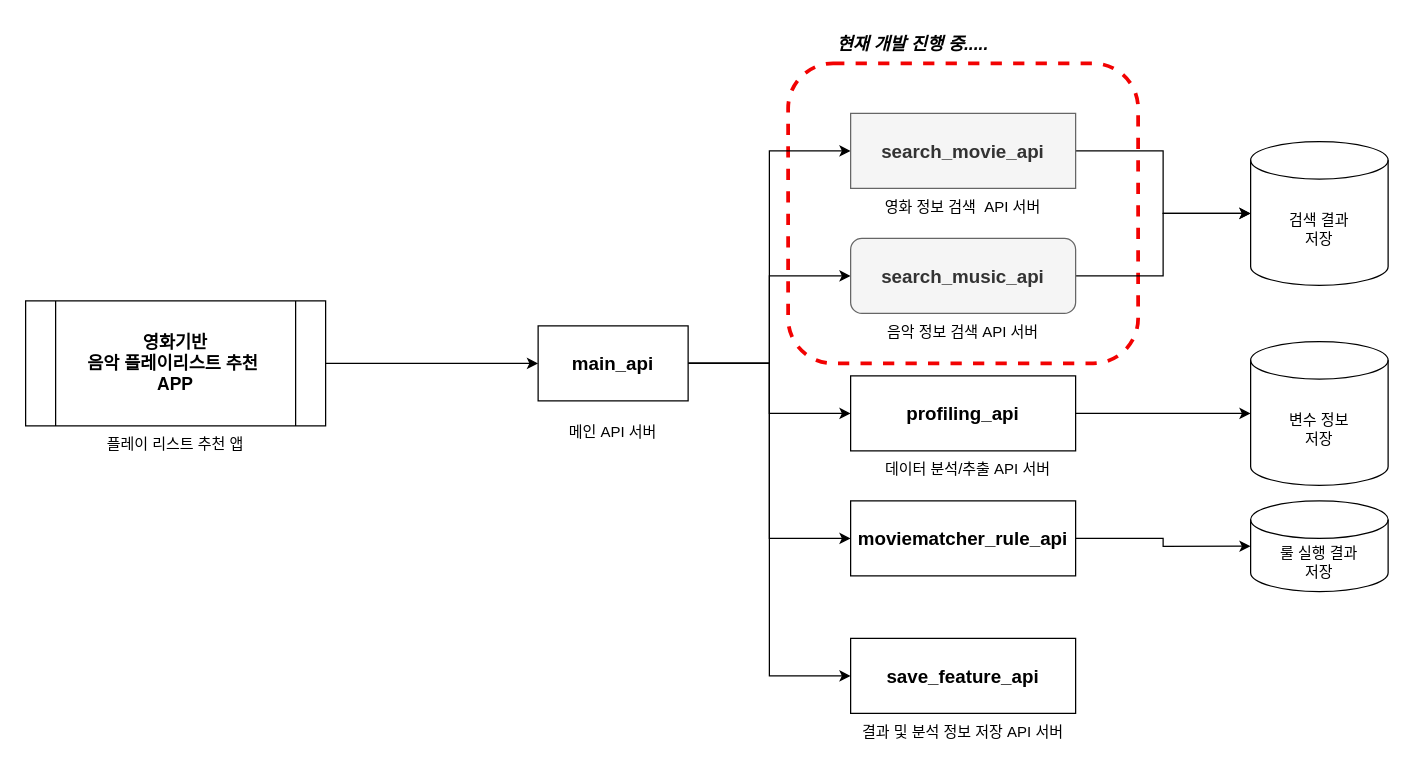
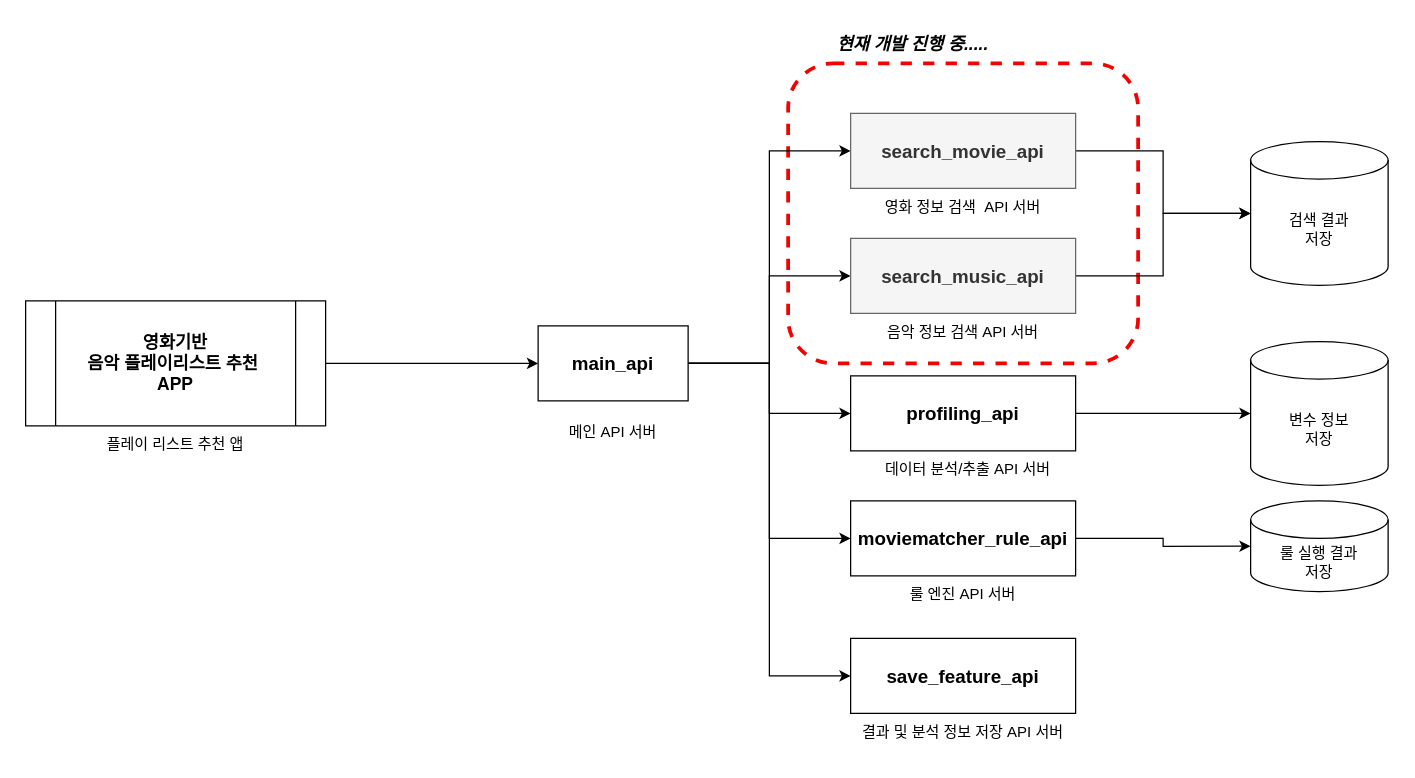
  <mxCell id="0" />
  <mxCell id="1" parent="0" />
  <mxCell id="2" value="" style="rounded=1;whiteSpace=wrap;html=1;dashed=1;strokeWidth=3;strokeColor=#f20202;" vertex="1" parent="1"><mxGeometry x="630" y="50" width="280" height="240" as="geometry" /></mxCell>
  <mxCell id="3" style="edgeStyle=orthogonalEdgeStyle;rounded=0;orthogonalLoop=1;jettySize=auto;html=1;entryX=0;entryY=0.5;entryDx=0;entryDy=0;" edge="1" parent="1" source="8" target="10"><mxGeometry relative="1" as="geometry" /></mxCell>
  <mxCell id="4" style="edgeStyle=orthogonalEdgeStyle;rounded=0;orthogonalLoop=1;jettySize=auto;html=1;entryX=0;entryY=0.5;entryDx=0;entryDy=0;" edge="1" parent="1" source="8" target="12"><mxGeometry relative="1" as="geometry" /></mxCell>
  <mxCell id="5" style="edgeStyle=orthogonalEdgeStyle;rounded=0;orthogonalLoop=1;jettySize=auto;html=1;entryX=0;entryY=0.5;entryDx=0;entryDy=0;" edge="1" parent="1" source="8" target="14"><mxGeometry relative="1" as="geometry" /></mxCell>
  <mxCell id="6" style="edgeStyle=orthogonalEdgeStyle;rounded=0;orthogonalLoop=1;jettySize=auto;html=1;entryX=0;entryY=0.5;entryDx=0;entryDy=0;" edge="1" parent="1" source="8" target="16"><mxGeometry relative="1" as="geometry" /></mxCell>
  <mxCell id="7" style="edgeStyle=orthogonalEdgeStyle;rounded=0;orthogonalLoop=1;jettySize=auto;html=1;entryX=0;entryY=0.5;entryDx=0;entryDy=0;" edge="1" parent="1" source="8" target="17"><mxGeometry relative="1" as="geometry" /></mxCell>
  <mxCell id="8" value="main_api" style="rounded=0;whiteSpace=wrap;html=1;fontStyle=1;fontSize=15;" vertex="1" parent="1"><mxGeometry x="430" y="260" width="120" height="60" as="geometry" /></mxCell>
  <mxCell id="9" style="edgeStyle=orthogonalEdgeStyle;rounded=0;orthogonalLoop=1;jettySize=auto;html=1;entryX=0;entryY=0.5;entryDx=0;entryDy=0;entryPerimeter=0;" edge="1" parent="1" source="10" target="28"><mxGeometry relative="1" as="geometry" /></mxCell>
  <mxCell id="10" value="search_movie_api" style="rounded=0;whiteSpace=wrap;html=1;fontStyle=1;fontSize=15;fillColor=#f5f5f5;fontColor=#333333;strokeColor=#666666;" vertex="1" parent="1"><mxGeometry x="680" y="90" width="180" height="60" as="geometry" /></mxCell>
  <mxCell id="11" style="edgeStyle=orthogonalEdgeStyle;rounded=0;orthogonalLoop=1;jettySize=auto;html=1;entryX=0;entryY=0.5;entryDx=0;entryDy=0;entryPerimeter=0;" edge="1" parent="1" source="12" target="28"><mxGeometry relative="1" as="geometry" /></mxCell>
- <mxCell id="12" value="search_music_api" style="whiteSpace=wrap;html=1;fontStyle=1;fontSize=15;fillColor=#f5f5f5;fontColor=#333333;strokeColor=#666666;rounded=1;" vertex="1" parent="1"><mxGeometry x="680" y="190" width="180" height="60" as="geometry" /></mxCell>
+ <mxCell id="12" value="search_music_api" style="rounded=0;whiteSpace=wrap;html=1;fontStyle=1;fontSize=15;fillColor=#f5f5f5;fontColor=#333333;strokeColor=#666666;" vertex="1" parent="1"><mxGeometry x="680" y="190" width="180" height="60" as="geometry" /></mxCell>
  <mxCell id="13" style="edgeStyle=orthogonalEdgeStyle;rounded=0;orthogonalLoop=1;jettySize=auto;html=1;entryX=0;entryY=0.5;entryDx=0;entryDy=0;entryPerimeter=0;" edge="1" parent="1" source="14" target="29"><mxGeometry relative="1" as="geometry" /></mxCell>
  <mxCell id="14" value="profiling_api" style="rounded=0;whiteSpace=wrap;html=1;fontStyle=1;fontSize=15;" vertex="1" parent="1"><mxGeometry x="680" y="300" width="180" height="60" as="geometry" /></mxCell>
  <mxCell id="15" style="edgeStyle=orthogonalEdgeStyle;rounded=0;orthogonalLoop=1;jettySize=auto;html=1;entryX=0;entryY=0.5;entryDx=0;entryDy=0;entryPerimeter=0;" edge="1" parent="1" source="16" target="30"><mxGeometry relative="1" as="geometry" /></mxCell>
  <mxCell id="16" value="moviematcher_rule_api" style="rounded=0;whiteSpace=wrap;html=1;fontStyle=1;fontSize=15;" vertex="1" parent="1"><mxGeometry x="680" y="400" width="180" height="60" as="geometry" /></mxCell>
  <mxCell id="17" value="save_feature_api" style="rounded=0;whiteSpace=wrap;html=1;fontStyle=1;fontSize=15;" vertex="1" parent="1"><mxGeometry x="680" y="510" width="180" height="60" as="geometry" /></mxCell>
  <mxCell id="18" value="메인 API 서버" style="text;html=1;strokeColor=none;fillColor=none;align=center;verticalAlign=middle;whiteSpace=wrap;rounded=0;" vertex="1" parent="1"><mxGeometry x="400" y="330" width="180" height="30" as="geometry" /></mxCell>
  <mxCell id="19" value="영화 정보 검색&amp;nbsp; API 서버" style="text;html=1;strokeColor=none;fillColor=none;align=center;verticalAlign=middle;whiteSpace=wrap;rounded=0;" vertex="1" parent="1"><mxGeometry x="680" y="150" width="180" height="30" as="geometry" /></mxCell>
  <mxCell id="20" value="음악 정보 검색 API 서버" style="text;html=1;strokeColor=none;fillColor=none;align=center;verticalAlign=middle;whiteSpace=wrap;rounded=0;" vertex="1" parent="1"><mxGeometry x="680" y="250" width="180" height="30" as="geometry" /></mxCell>
  <mxCell id="21" value="데이터 분석/추출 API 서버" style="text;html=1;strokeColor=none;fillColor=none;align=center;verticalAlign=middle;whiteSpace=wrap;rounded=0;" vertex="1" parent="1"><mxGeometry x="684" y="360" width="180" height="30" as="geometry" /></mxCell>
+ <mxCell id="22" value="룰 엔진 API 서버" style="text;html=1;strokeColor=none;fillColor=none;align=center;verticalAlign=middle;whiteSpace=wrap;rounded=0;" vertex="1" parent="1"><mxGeometry x="680" y="460" width="180" height="30" as="geometry" /></mxCell>
  <mxCell id="23" value="결과 및 분석 정보 저장 API 서버" style="text;html=1;strokeColor=none;fillColor=none;align=center;verticalAlign=middle;whiteSpace=wrap;rounded=0;" vertex="1" parent="1"><mxGeometry x="680" y="570" width="180" height="30" as="geometry" /></mxCell>
  <mxCell id="24" style="edgeStyle=orthogonalEdgeStyle;rounded=0;orthogonalLoop=1;jettySize=auto;html=1;entryX=0;entryY=0.5;entryDx=0;entryDy=0;" edge="1" parent="1" source="25" target="8"><mxGeometry relative="1" as="geometry" /></mxCell>
  <mxCell id="25" value="영화기반&lt;br style=&quot;font-size: 14px;&quot;&gt;음악 플레이리스트 추천&amp;nbsp;&lt;br style=&quot;font-size: 14px;&quot;&gt;APP&lt;br style=&quot;font-size: 14px;&quot;&gt;" style="shape=process;whiteSpace=wrap;html=1;backgroundOutline=1;fontStyle=1;fontSize=14;" vertex="1" parent="1"><mxGeometry x="20" y="240" width="240" height="100" as="geometry" /></mxCell>
  <mxCell id="26" value="플레이 리스트 추천 앱" style="text;html=1;strokeColor=none;fillColor=none;align=center;verticalAlign=middle;whiteSpace=wrap;rounded=0;" vertex="1" parent="1"><mxGeometry x="50" y="340" width="180" height="30" as="geometry" /></mxCell>
  <mxCell id="27" value="현재 개발 진행 중....." style="text;html=1;strokeColor=none;fillColor=none;align=center;verticalAlign=middle;whiteSpace=wrap;rounded=0;fontStyle=3;fontSize=14;" vertex="1" parent="1"><mxGeometry x="640" y="20" width="180" height="30" as="geometry" /></mxCell>
  <mxCell id="28" value="검색 결과&lt;br&gt;저장" style="shape=cylinder3;whiteSpace=wrap;html=1;boundedLbl=1;backgroundOutline=1;size=15;" vertex="1" parent="1"><mxGeometry x="1000" y="112.5" width="110" height="115" as="geometry" /></mxCell>
  <mxCell id="29" value="변수 정보&lt;br&gt;저장" style="shape=cylinder3;whiteSpace=wrap;html=1;boundedLbl=1;backgroundOutline=1;size=15;" vertex="1" parent="1"><mxGeometry x="1000" y="272.5" width="110" height="115" as="geometry" /></mxCell>
  <mxCell id="30" value="룰 실행 결과&lt;br&gt;저장" style="shape=cylinder3;whiteSpace=wrap;html=1;boundedLbl=1;backgroundOutline=1;size=15;" vertex="1" parent="1"><mxGeometry x="1000" y="400" width="110" height="72.5" as="geometry" /></mxCell>
